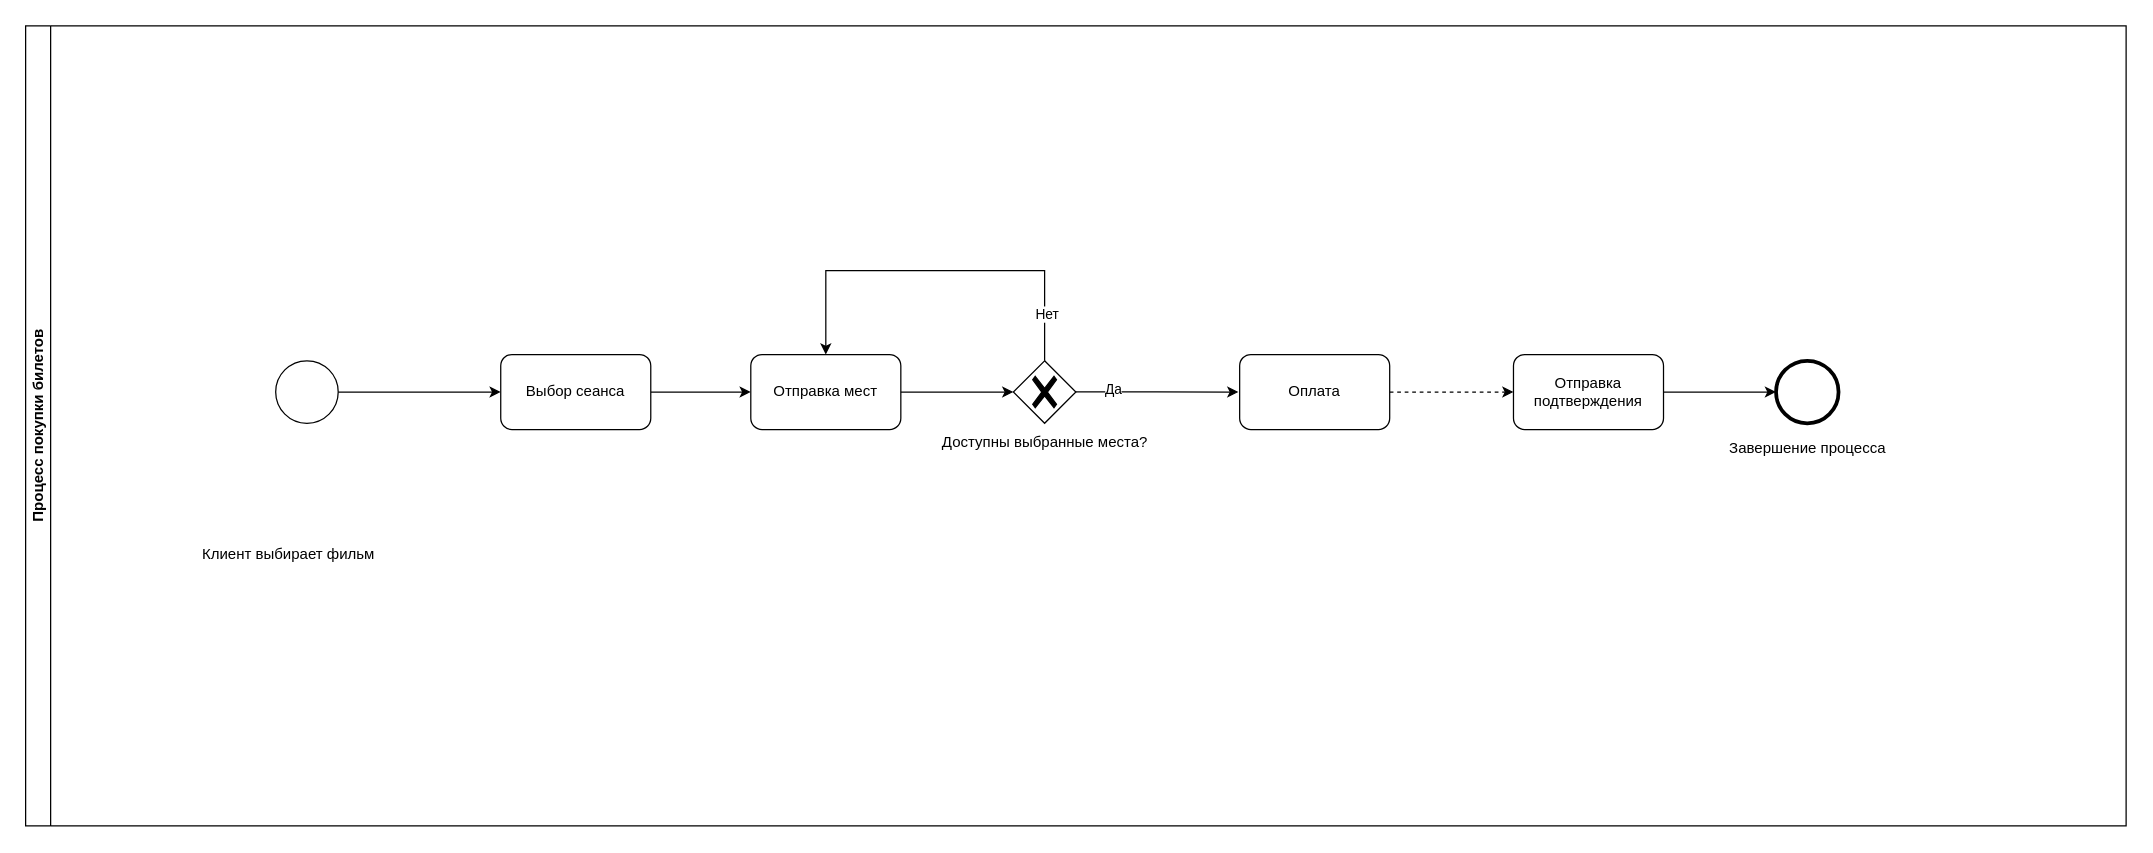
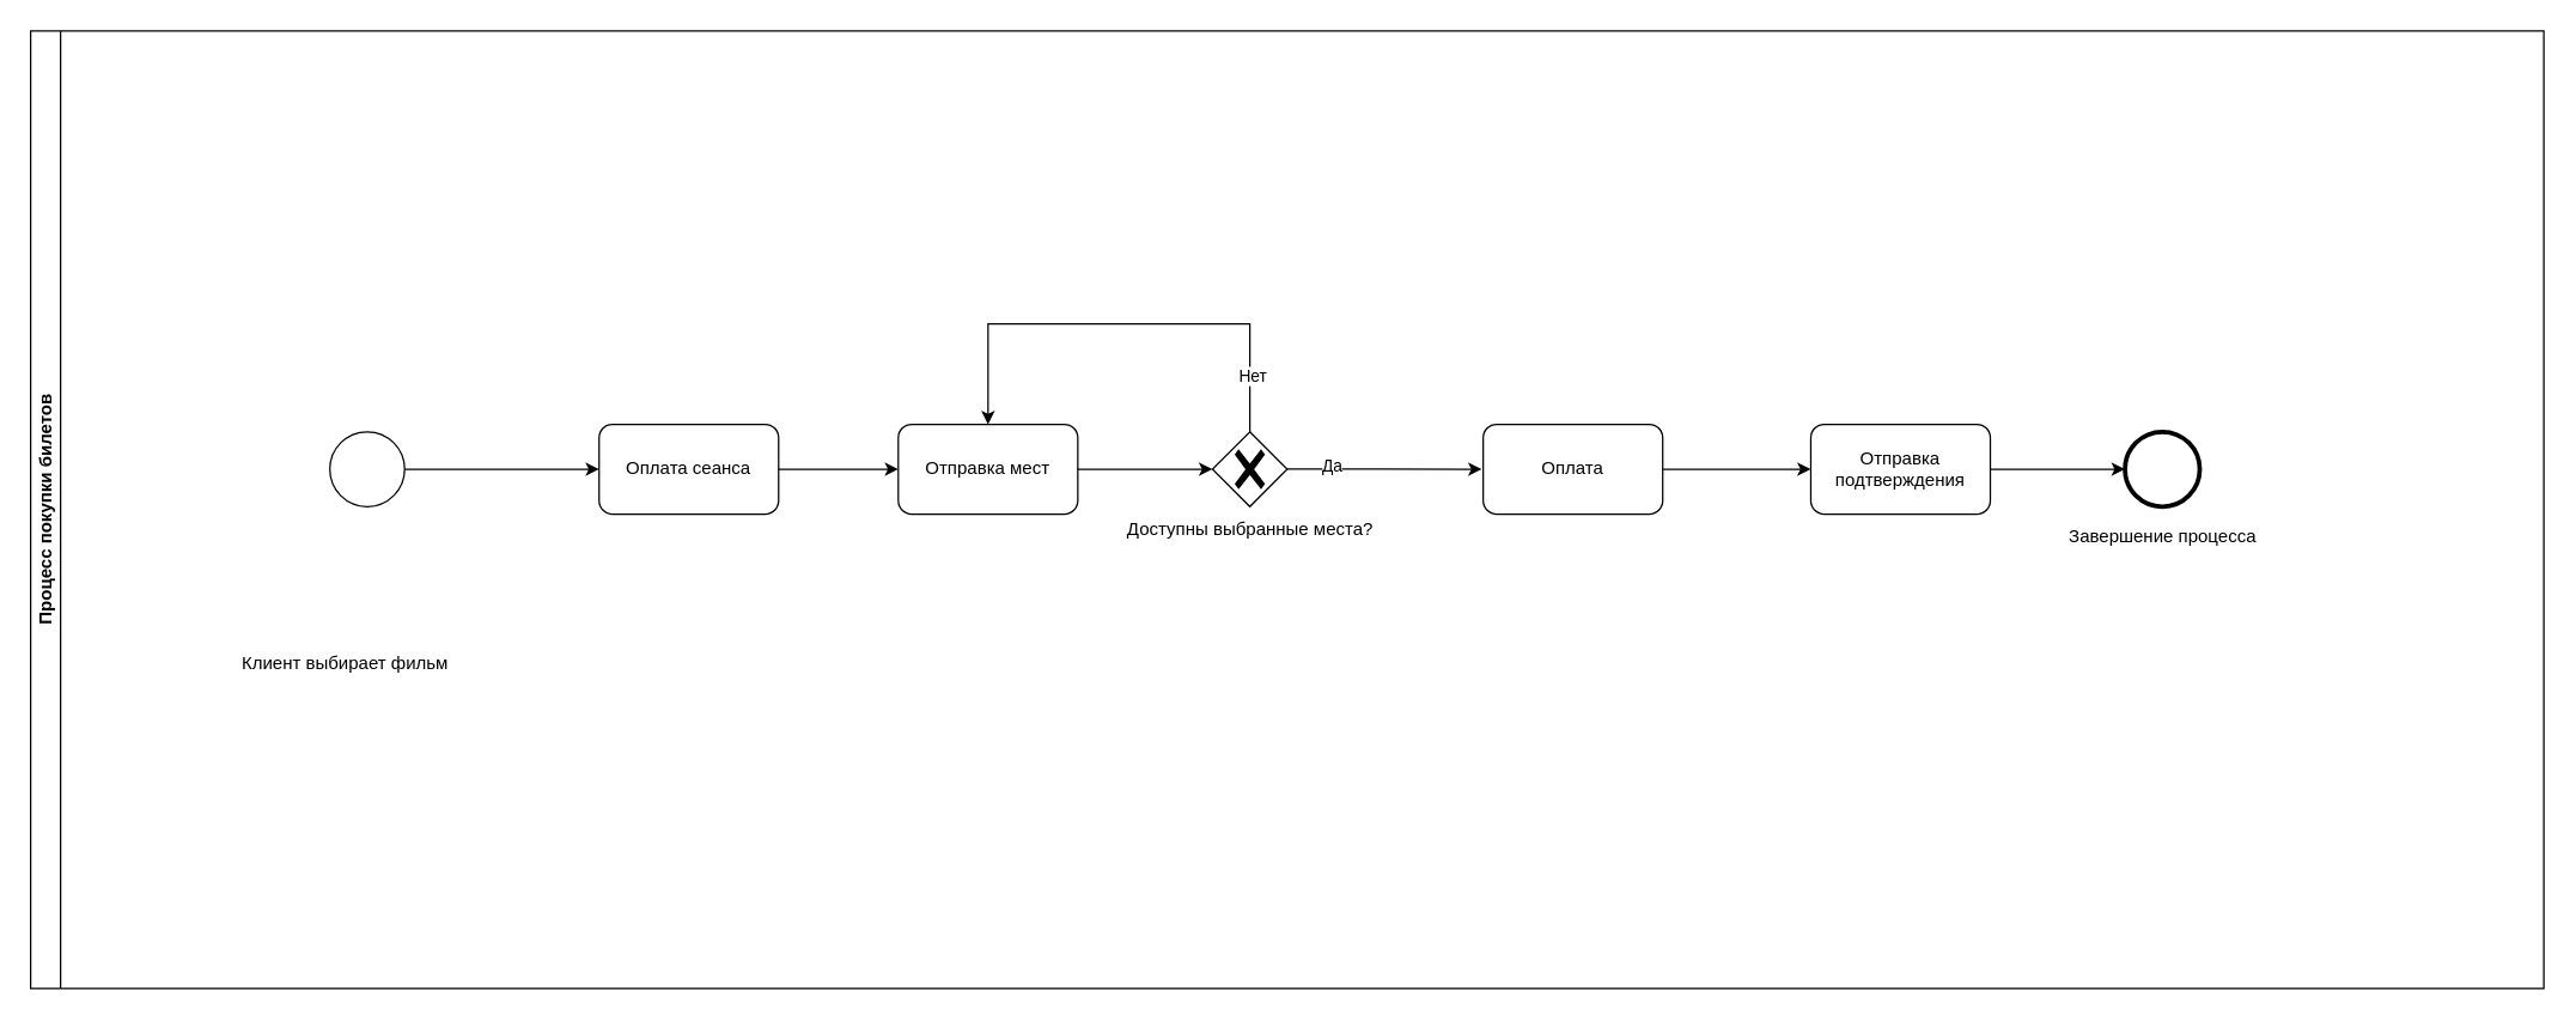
  <mxCell id="0" />
  <mxCell id="1" parent="0" />
  <mxCell id="2" value="Процесс покупки билетов" style="swimlane;startSize=20;horizontal=0;html=1;whiteSpace=wrap;" vertex="1" parent="1"><mxGeometry x="20" y="20" width="1680" height="640" as="geometry" /></mxCell>
  <mxCell id="3" style="edgeStyle=orthogonalEdgeStyle;rounded=0;orthogonalLoop=1;jettySize=auto;html=1;entryX=0;entryY=0.5;entryDx=0;entryDy=0;" edge="1" parent="2" source="4" target="7"><mxGeometry relative="1" as="geometry" /></mxCell>
  <mxCell id="4" value="" style="points=[[0.145,0.145,0],[0.5,0,0],[0.855,0.145,0],[1,0.5,0],[0.855,0.855,0],[0.5,1,0],[0.145,0.855,0],[0,0.5,0]];shape=mxgraph.bpmn.event;html=1;verticalLabelPosition=bottom;labelBackgroundColor=#ffffff;verticalAlign=top;align=center;perimeter=ellipsePerimeter;outlineConnect=0;aspect=fixed;outline=standard;symbol=general;" vertex="1" parent="2"><mxGeometry x="200" y="267.92" width="50" height="50" as="geometry" /></mxCell>
  <mxCell id="5" value="Клиент выбирает фильм" style="text;html=1;align=center;verticalAlign=middle;resizable=0;points=[];autosize=1;strokeColor=none;fillColor=none;" vertex="1" parent="2"><mxGeometry x="130" y="407.92" width="160" height="30" as="geometry" /></mxCell>
  <mxCell id="6" style="edgeStyle=orthogonalEdgeStyle;rounded=0;orthogonalLoop=1;jettySize=auto;html=1;entryX=0;entryY=0.5;entryDx=0;entryDy=0;" edge="1" parent="2" source="7" target="8"><mxGeometry relative="1" as="geometry" /></mxCell>
- <mxCell id="7" value="Выбор сеанса" style="rounded=1;whiteSpace=wrap;html=1;" vertex="1" parent="2"><mxGeometry x="380" y="262.92" width="120" height="60" as="geometry" /></mxCell>
+ <mxCell id="7" value="Оплата сеанса" style="rounded=1;whiteSpace=wrap;html=1;" vertex="1" parent="2"><mxGeometry x="380" y="262.92" width="120" height="60" as="geometry" /></mxCell>
  <mxCell id="8" value="Отправка мест" style="rounded=1;whiteSpace=wrap;html=1;" vertex="1" parent="2"><mxGeometry x="580" y="262.92" width="120" height="60" as="geometry" /></mxCell>
  <mxCell id="9" style="edgeStyle=orthogonalEdgeStyle;rounded=0;orthogonalLoop=1;jettySize=auto;html=1;entryX=0.5;entryY=0;entryDx=0;entryDy=0;" edge="1" parent="2" source="13" target="8"><mxGeometry relative="1" as="geometry"><Array as="points"><mxPoint x="815" y="195.92" /><mxPoint x="640" y="195.92" /></Array></mxGeometry></mxCell>
  <mxCell id="10" value="Нет" style="edgeLabel;html=1;align=center;verticalAlign=middle;resizable=0;points=[];" vertex="1" connectable="0" parent="9"><mxGeometry x="-0.766" y="-1" relative="1" as="geometry"><mxPoint as="offset" /></mxGeometry></mxCell>
  <mxCell id="11" style="edgeStyle=orthogonalEdgeStyle;rounded=0;orthogonalLoop=1;jettySize=auto;html=1;" edge="1" parent="2" source="13"><mxGeometry relative="1" as="geometry"><mxPoint x="970" y="292.92" as="targetPoint" /></mxGeometry></mxCell>
  <mxCell id="12" value="Да" style="edgeLabel;html=1;align=center;verticalAlign=middle;resizable=0;points=[];" vertex="1" connectable="0" parent="11"><mxGeometry x="-0.547" y="3" relative="1" as="geometry"><mxPoint y="1" as="offset" /></mxGeometry></mxCell>
  <mxCell id="13" value="" style="points=[[0.25,0.25,0],[0.5,0,0],[0.75,0.25,0],[1,0.5,0],[0.75,0.75,0],[0.5,1,0],[0.25,0.75,0],[0,0.5,0]];shape=mxgraph.bpmn.gateway2;html=1;verticalLabelPosition=bottom;labelBackgroundColor=#ffffff;verticalAlign=top;align=center;perimeter=rhombusPerimeter;outlineConnect=0;outline=none;symbol=none;gwType=exclusive;" vertex="1" parent="2"><mxGeometry x="790" y="267.92" width="50" height="50" as="geometry" /></mxCell>
  <mxCell id="14" style="edgeStyle=orthogonalEdgeStyle;rounded=0;orthogonalLoop=1;jettySize=auto;html=1;entryX=0;entryY=0.5;entryDx=0;entryDy=0;entryPerimeter=0;" edge="1" parent="2" source="8" target="13"><mxGeometry relative="1" as="geometry" /></mxCell>
  <mxCell id="15" value="Доступны выбранные места?" style="text;html=1;align=center;verticalAlign=middle;resizable=0;points=[];autosize=1;strokeColor=none;fillColor=none;" vertex="1" parent="2"><mxGeometry x="720" y="317.92" width="190" height="30" as="geometry" /></mxCell>
- <mxCell id="16" style="edgeStyle=orthogonalEdgeStyle;rounded=0;orthogonalLoop=1;jettySize=auto;html=1;entryX=0;entryY=0.5;entryDx=0;entryDy=0;dashed=1;" edge="1" parent="2" source="17" target="18"><mxGeometry relative="1" as="geometry" /></mxCell>
+ <mxCell id="16" style="edgeStyle=orthogonalEdgeStyle;rounded=0;orthogonalLoop=1;jettySize=auto;html=1;entryX=0;entryY=0.5;entryDx=0;entryDy=0;" edge="1" parent="2" source="17" target="18"><mxGeometry relative="1" as="geometry" /></mxCell>
  <mxCell id="17" value="Оплата" style="rounded=1;whiteSpace=wrap;html=1;" vertex="1" parent="2"><mxGeometry x="971" y="262.92" width="120" height="60" as="geometry" /></mxCell>
  <mxCell id="18" value="Отправка подтверждения" style="rounded=1;whiteSpace=wrap;html=1;" vertex="1" parent="2"><mxGeometry x="1190" y="262.92" width="120" height="60" as="geometry" /></mxCell>
  <mxCell id="19" value="" style="points=[[0.145,0.145,0],[0.5,0,0],[0.855,0.145,0],[1,0.5,0],[0.855,0.855,0],[0.5,1,0],[0.145,0.855,0],[0,0.5,0]];shape=mxgraph.bpmn.event;html=1;verticalLabelPosition=bottom;labelBackgroundColor=#ffffff;verticalAlign=top;align=center;perimeter=ellipsePerimeter;outlineConnect=0;aspect=fixed;outline=end;symbol=terminate2;" vertex="1" parent="2"><mxGeometry x="1400" y="267.92" width="50" height="50" as="geometry" /></mxCell>
  <mxCell id="20" style="edgeStyle=orthogonalEdgeStyle;rounded=0;orthogonalLoop=1;jettySize=auto;html=1;entryX=0;entryY=0.5;entryDx=0;entryDy=0;entryPerimeter=0;" edge="1" parent="2" source="18" target="19"><mxGeometry relative="1" as="geometry" /></mxCell>
  <mxCell id="21" value="Завершение процесса" style="text;html=1;align=center;verticalAlign=middle;resizable=0;points=[];autosize=1;strokeColor=none;fillColor=none;" vertex="1" parent="2"><mxGeometry x="1350" y="322.92" width="150" height="30" as="geometry" /></mxCell>
